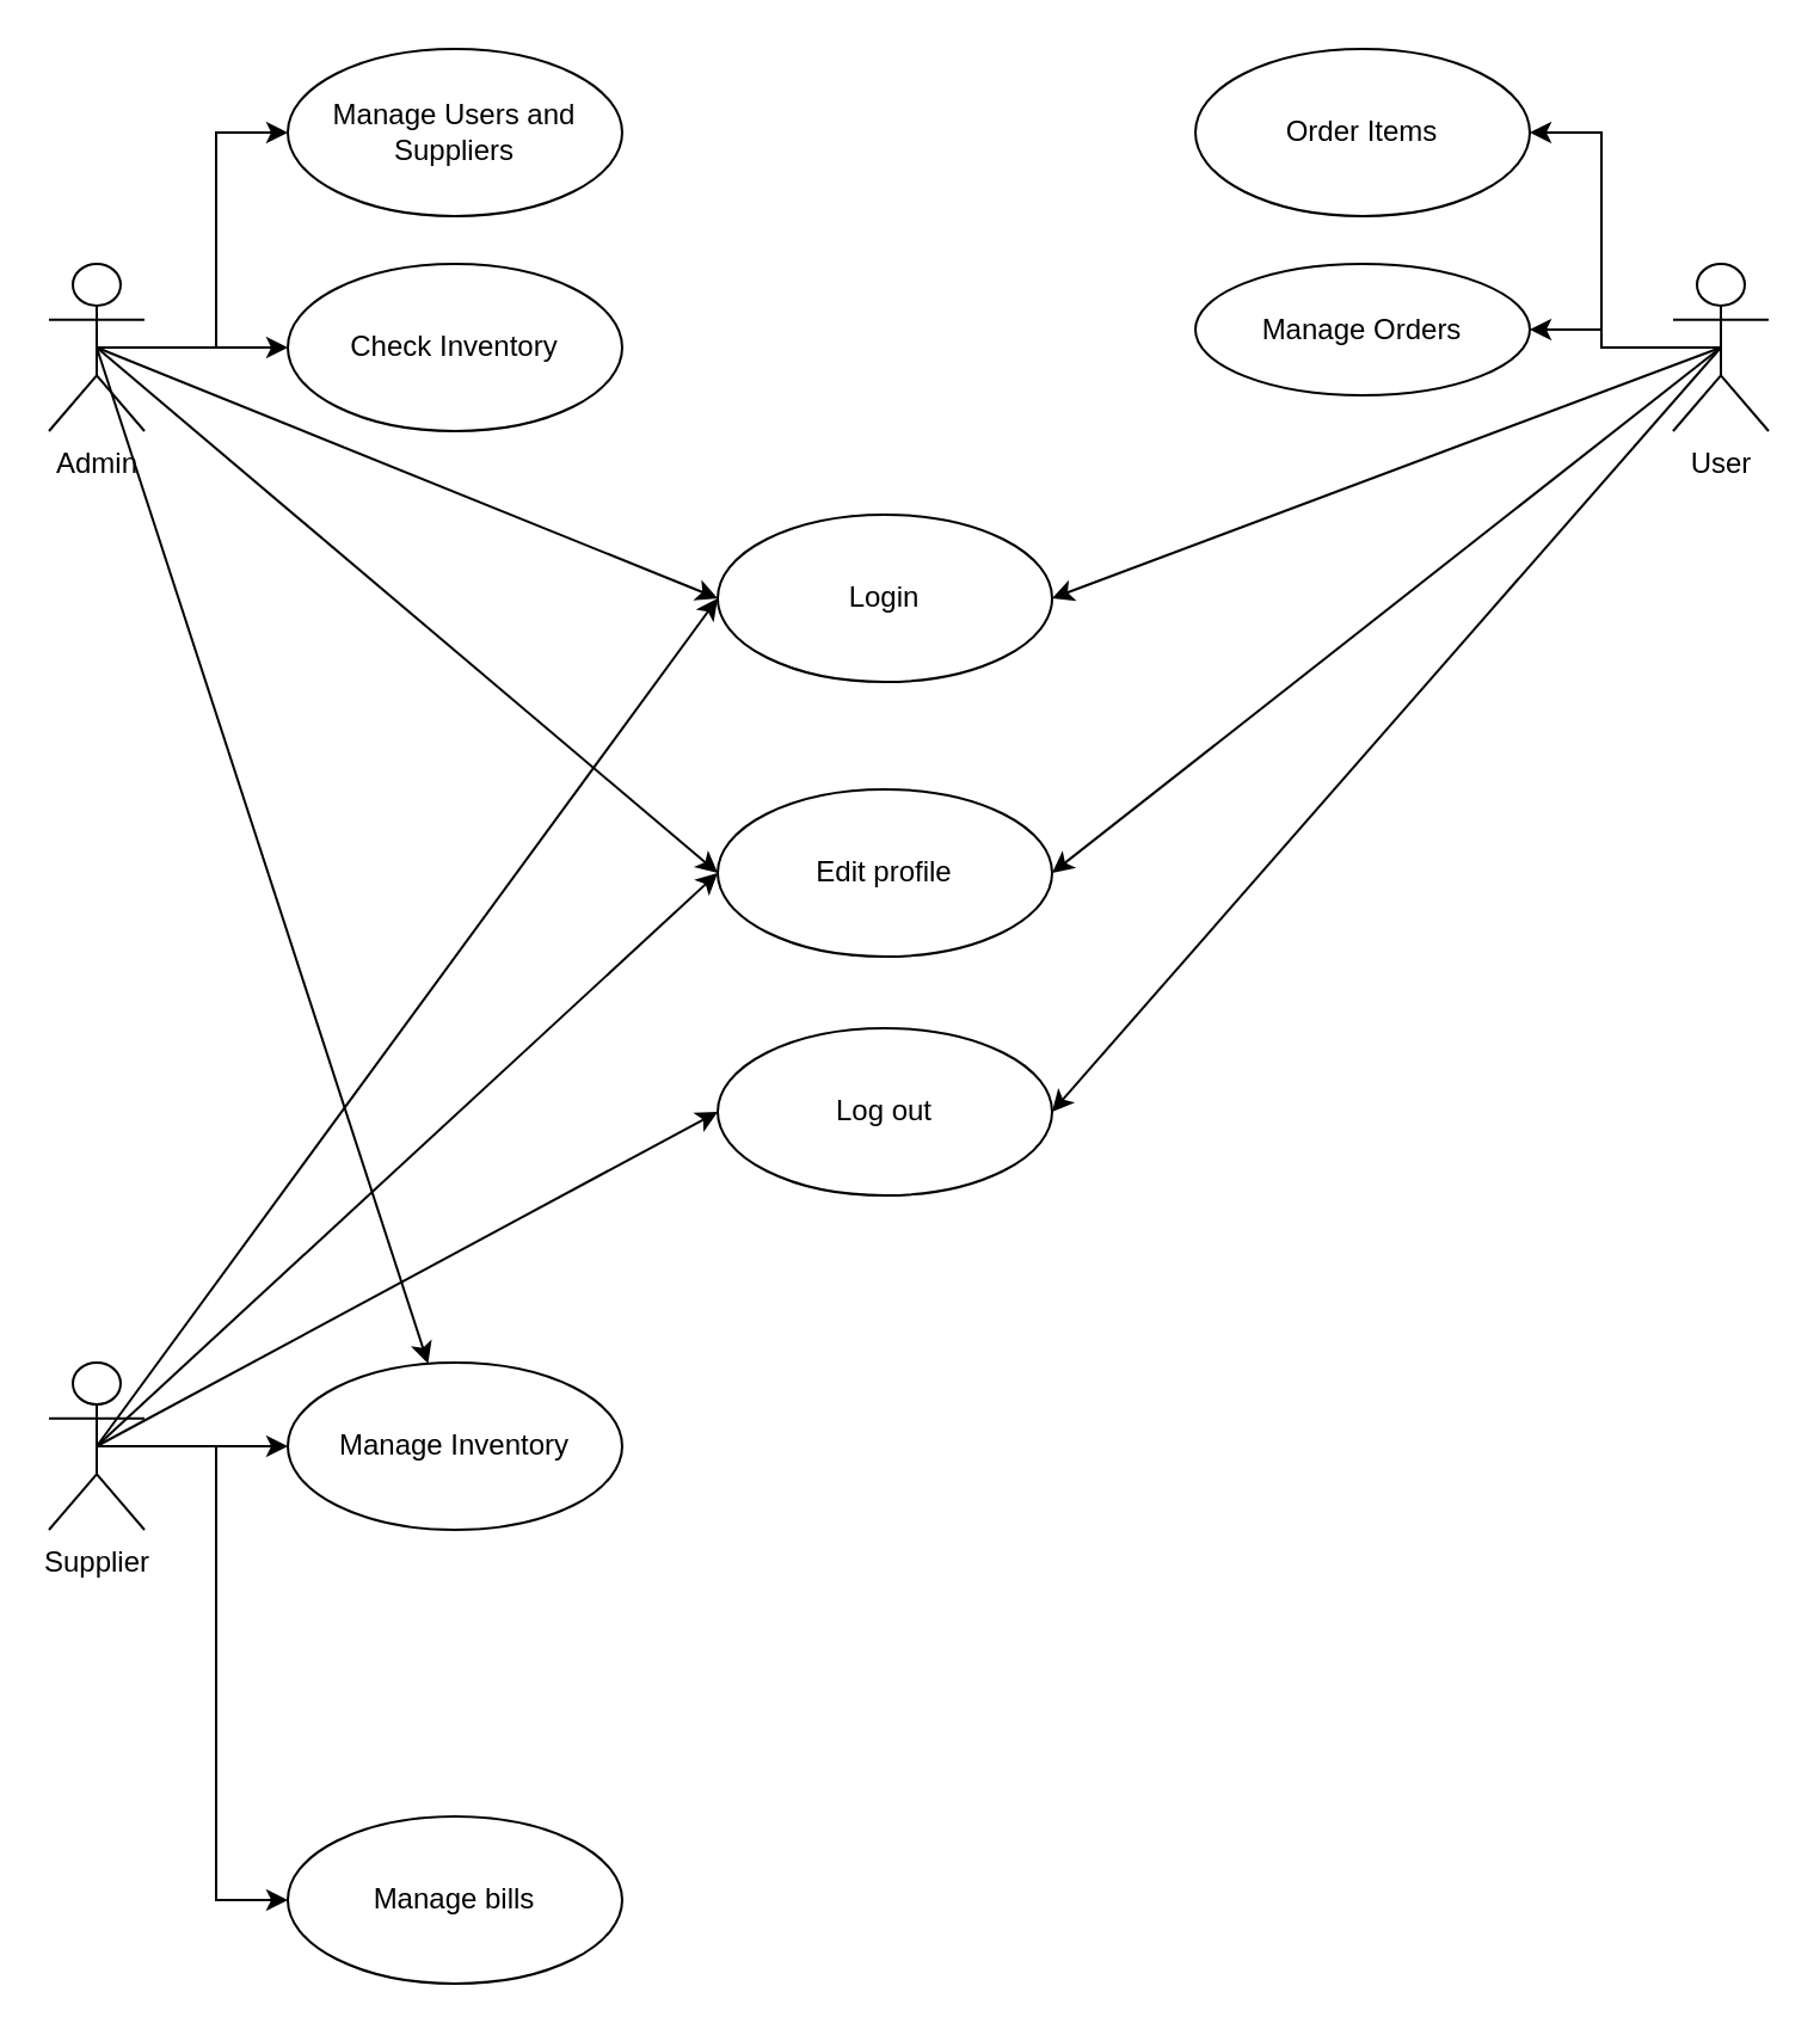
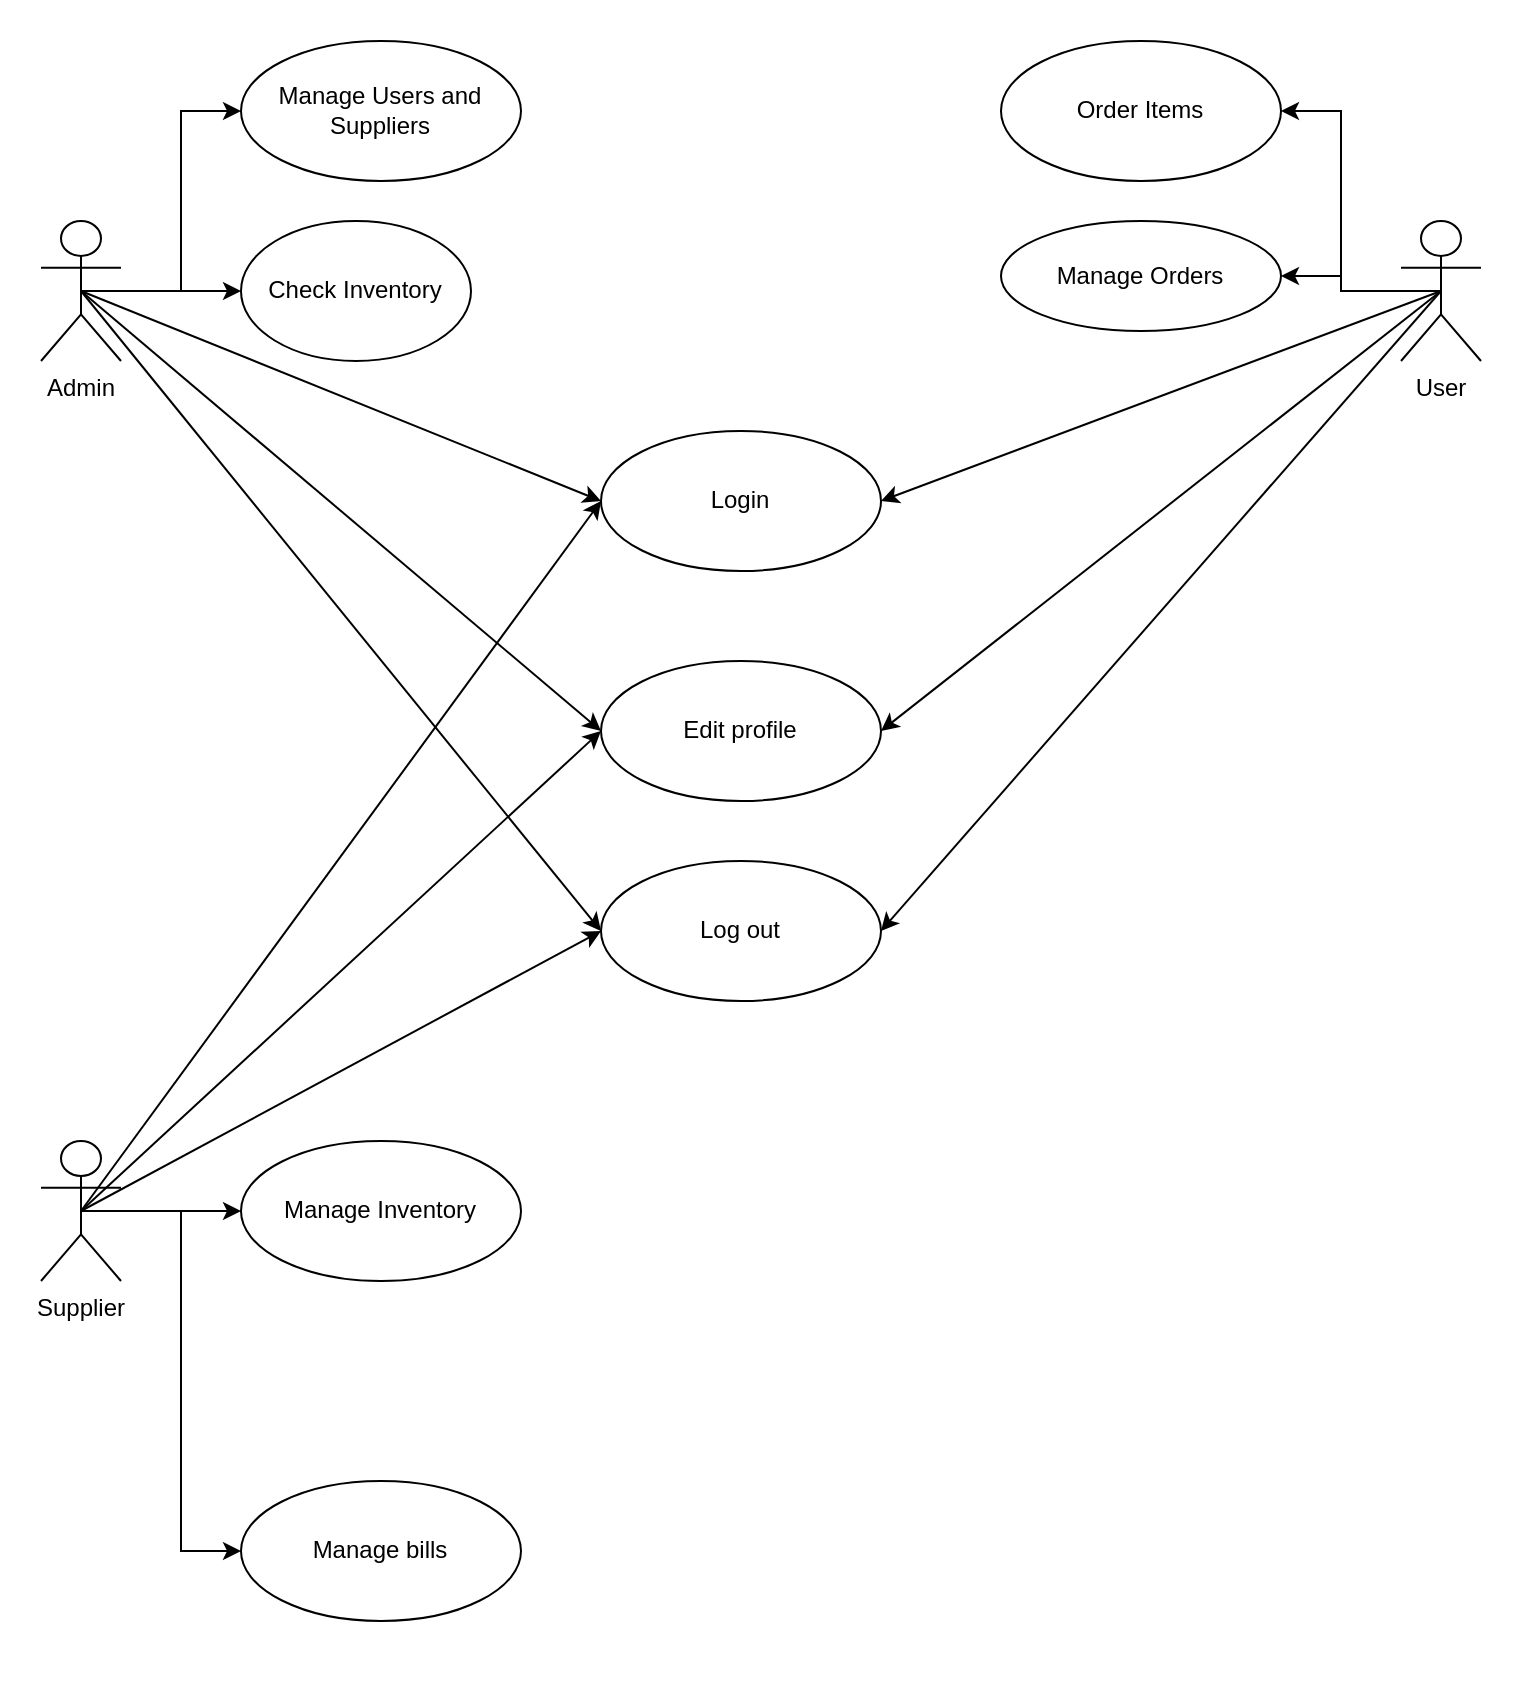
  <mxCell id="0" />
  <mxCell id="1" parent="0" />
  <mxCell id="2" style="edgeStyle=orthogonalEdgeStyle;rounded=0;orthogonalLoop=1;jettySize=auto;html=1;exitX=0.5;exitY=0.5;exitDx=0;exitDy=0;exitPerimeter=0;entryX=0;entryY=0.5;entryDx=0;entryDy=0;" edge="1" parent="1" source="7" target="24"><mxGeometry relative="1" as="geometry" /></mxCell>
  <mxCell id="3" style="edgeStyle=orthogonalEdgeStyle;rounded=0;orthogonalLoop=1;jettySize=auto;html=1;exitX=0.5;exitY=0.5;exitDx=0;exitDy=0;exitPerimeter=0;entryX=0;entryY=0.5;entryDx=0;entryDy=0;" edge="1" parent="1" source="7" target="25"><mxGeometry relative="1" as="geometry" /></mxCell>
  <mxCell id="4" style="rounded=0;orthogonalLoop=1;jettySize=auto;html=1;exitX=0.5;exitY=0.5;exitDx=0;exitDy=0;exitPerimeter=0;entryX=0;entryY=0.5;entryDx=0;entryDy=0;" edge="1" parent="1" source="7" target="21"><mxGeometry relative="1" as="geometry" /></mxCell>
  <mxCell id="5" style="rounded=0;orthogonalLoop=1;jettySize=auto;html=1;exitX=0.5;exitY=0.5;exitDx=0;exitDy=0;exitPerimeter=0;entryX=0;entryY=0.5;entryDx=0;entryDy=0;" edge="1" parent="1" source="7" target="23"><mxGeometry relative="1" as="geometry" /></mxCell>
- <mxCell id="6" style="rounded=0;orthogonalLoop=1;jettySize=auto;html=1;exitX=0.5;exitY=0.5;exitDx=0;exitDy=0;exitPerimeter=0;" edge="1" parent="1" source="7" target="27"><mxGeometry relative="1" as="geometry" /></mxCell>
+ <mxCell id="6" style="rounded=0;orthogonalLoop=1;jettySize=auto;html=1;exitX=0.5;exitY=0.5;exitDx=0;exitDy=0;exitPerimeter=0;entryX=0;entryY=0.5;entryDx=0;entryDy=0;" edge="1" parent="1" source="7" target="22"><mxGeometry relative="1" as="geometry" /></mxCell>
  <mxCell id="7" value="Admin" style="shape=umlActor;html=1;verticalLabelPosition=bottom;verticalAlign=top;align=center;" vertex="1" parent="1"><mxGeometry x="20" y="110" width="40" height="70" as="geometry" /></mxCell>
  <mxCell id="8" style="edgeStyle=none;rounded=0;orthogonalLoop=1;jettySize=auto;html=1;exitX=0.5;exitY=0.5;exitDx=0;exitDy=0;exitPerimeter=0;entryX=1;entryY=0.5;entryDx=0;entryDy=0;" edge="1" parent="1" source="13" target="21"><mxGeometry relative="1" as="geometry" /></mxCell>
  <mxCell id="9" style="edgeStyle=none;rounded=0;orthogonalLoop=1;jettySize=auto;html=1;exitX=0.5;exitY=0.5;exitDx=0;exitDy=0;exitPerimeter=0;entryX=1;entryY=0.5;entryDx=0;entryDy=0;" edge="1" parent="1" source="13" target="23"><mxGeometry relative="1" as="geometry" /></mxCell>
  <mxCell id="10" style="edgeStyle=none;rounded=0;orthogonalLoop=1;jettySize=auto;html=1;exitX=0.5;exitY=0.5;exitDx=0;exitDy=0;exitPerimeter=0;entryX=1;entryY=0.5;entryDx=0;entryDy=0;" edge="1" parent="1" source="13" target="22"><mxGeometry relative="1" as="geometry" /></mxCell>
  <mxCell id="11" style="edgeStyle=orthogonalEdgeStyle;rounded=0;orthogonalLoop=1;jettySize=auto;html=1;exitX=0.5;exitY=0.5;exitDx=0;exitDy=0;exitPerimeter=0;entryX=1;entryY=0.5;entryDx=0;entryDy=0;" edge="1" parent="1" source="13" target="26"><mxGeometry relative="1" as="geometry" /></mxCell>
  <mxCell id="12" style="edgeStyle=orthogonalEdgeStyle;rounded=0;orthogonalLoop=1;jettySize=auto;html=1;exitX=0.5;exitY=0.5;exitDx=0;exitDy=0;exitPerimeter=0;entryX=1;entryY=0.5;entryDx=0;entryDy=0;" edge="1" parent="1" source="13" target="20"><mxGeometry relative="1" as="geometry" /></mxCell>
  <mxCell id="13" value="User" style="shape=umlActor;html=1;verticalLabelPosition=bottom;verticalAlign=top;align=center;" vertex="1" parent="1"><mxGeometry x="700" y="110" width="40" height="70" as="geometry" /></mxCell>
  <mxCell id="14" style="rounded=0;orthogonalLoop=1;jettySize=auto;html=1;exitX=0.5;exitY=0.5;exitDx=0;exitDy=0;exitPerimeter=0;entryX=0;entryY=0.5;entryDx=0;entryDy=0;" edge="1" parent="1" source="19" target="22"><mxGeometry relative="1" as="geometry" /></mxCell>
  <mxCell id="15" style="edgeStyle=none;rounded=0;orthogonalLoop=1;jettySize=auto;html=1;exitX=0.5;exitY=0.5;exitDx=0;exitDy=0;exitPerimeter=0;entryX=0;entryY=0.5;entryDx=0;entryDy=0;" edge="1" parent="1" source="19" target="23"><mxGeometry relative="1" as="geometry" /></mxCell>
  <mxCell id="16" style="edgeStyle=none;rounded=0;orthogonalLoop=1;jettySize=auto;html=1;exitX=0.5;exitY=0.5;exitDx=0;exitDy=0;exitPerimeter=0;entryX=0;entryY=0.5;entryDx=0;entryDy=0;" edge="1" parent="1" source="19" target="21"><mxGeometry relative="1" as="geometry" /></mxCell>
  <mxCell id="17" style="edgeStyle=orthogonalEdgeStyle;rounded=0;orthogonalLoop=1;jettySize=auto;html=1;exitX=0.5;exitY=0.5;exitDx=0;exitDy=0;exitPerimeter=0;entryX=0;entryY=0.5;entryDx=0;entryDy=0;" edge="1" parent="1" source="19" target="27"><mxGeometry relative="1" as="geometry" /></mxCell>
  <mxCell id="18" style="edgeStyle=orthogonalEdgeStyle;rounded=0;orthogonalLoop=1;jettySize=auto;html=1;exitX=0.5;exitY=0.5;exitDx=0;exitDy=0;exitPerimeter=0;entryX=0;entryY=0.5;entryDx=0;entryDy=0;" edge="1" parent="1" source="19" target="28"><mxGeometry relative="1" as="geometry" /></mxCell>
  <mxCell id="19" value="Supplier" style="shape=umlActor;html=1;verticalLabelPosition=bottom;verticalAlign=top;align=center;" vertex="1" parent="1"><mxGeometry x="20" y="570" width="40" height="70" as="geometry" /></mxCell>
  <mxCell id="20" value="Order Items" style="ellipse;whiteSpace=wrap;html=1;" vertex="1" parent="1"><mxGeometry x="500" y="20" width="140" height="70" as="geometry" /></mxCell>
  <mxCell id="21" value="Login" style="ellipse;whiteSpace=wrap;html=1;" vertex="1" parent="1"><mxGeometry x="300" y="215" width="140" height="70" as="geometry" /></mxCell>
  <mxCell id="22" value="Log out" style="ellipse;whiteSpace=wrap;html=1;" vertex="1" parent="1"><mxGeometry x="300" y="430" width="140" height="70" as="geometry" /></mxCell>
  <mxCell id="23" value="Edit profile" style="ellipse;whiteSpace=wrap;html=1;" vertex="1" parent="1"><mxGeometry x="300" y="330" width="140" height="70" as="geometry" /></mxCell>
  <mxCell id="24" value="Manage Users and Suppliers" style="ellipse;whiteSpace=wrap;html=1;" vertex="1" parent="1"><mxGeometry x="120" y="20" width="140" height="70" as="geometry" /></mxCell>
- <mxCell id="25" value="Check Inventory" style="ellipse;whiteSpace=wrap;html=1;" vertex="1" parent="1"><mxGeometry x="120" y="110" width="140" height="70" as="geometry" /></mxCell>
+ <mxCell id="25" value="Check Inventory" style="ellipse;whiteSpace=wrap;html=1;" vertex="1" parent="1"><mxGeometry x="120" y="110" width="115" height="70" as="geometry" /></mxCell>
  <mxCell id="26" value="Manage Orders" style="ellipse;whiteSpace=wrap;html=1;" vertex="1" parent="1"><mxGeometry x="500" y="110" width="140" height="55" as="geometry" /></mxCell>
  <mxCell id="27" value="Manage Inventory" style="ellipse;whiteSpace=wrap;html=1;" vertex="1" parent="1"><mxGeometry x="120" y="570" width="140" height="70" as="geometry" /></mxCell>
- <mxCell id="28" value="Manage bills" style="ellipse;whiteSpace=wrap;html=1;" vertex="1" parent="1"><mxGeometry x="120" y="760" width="140" height="70" as="geometry" /></mxCell>
+ <mxCell id="28" value="Manage bills" style="ellipse;whiteSpace=wrap;html=1;" vertex="1" parent="1"><mxGeometry x="120" y="740" width="140" height="70" as="geometry" /></mxCell>
